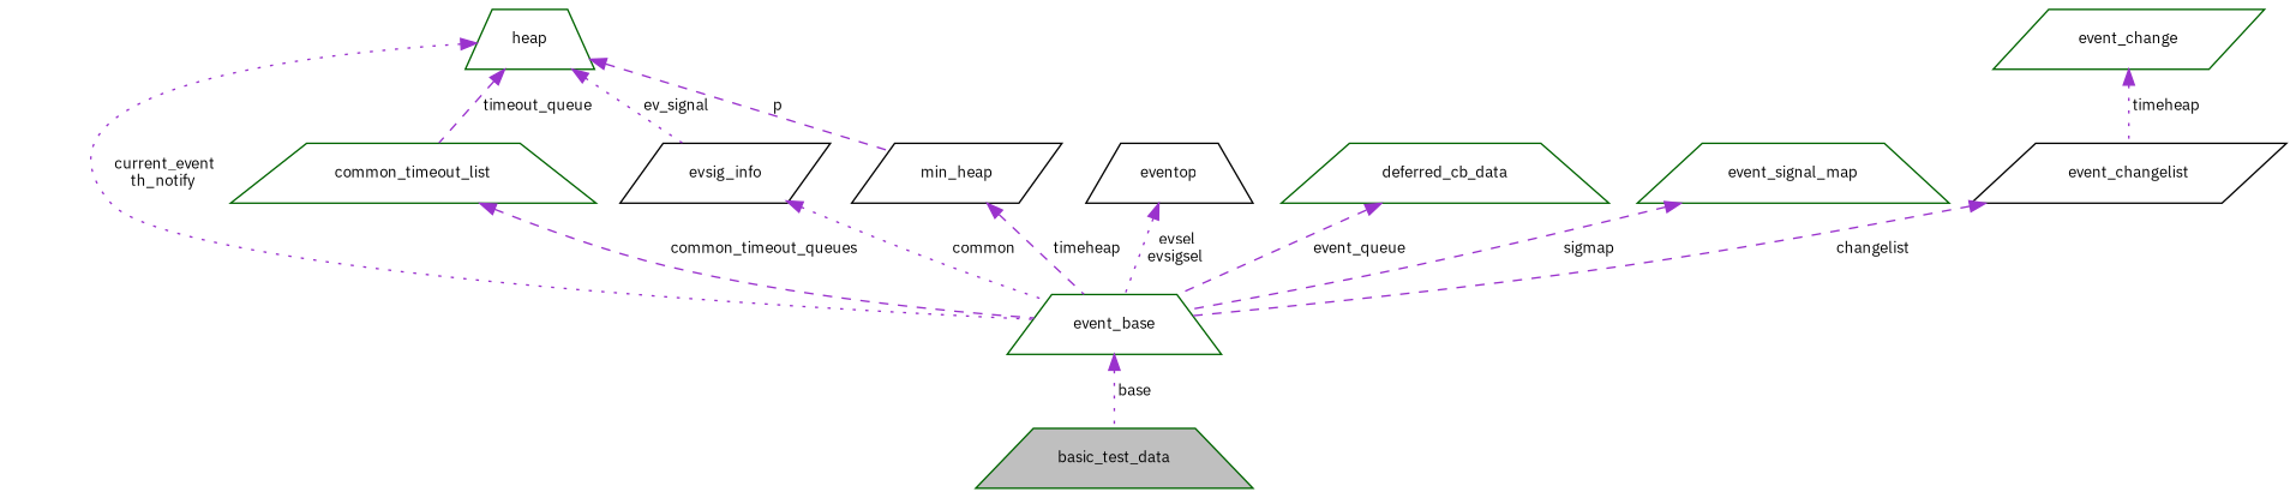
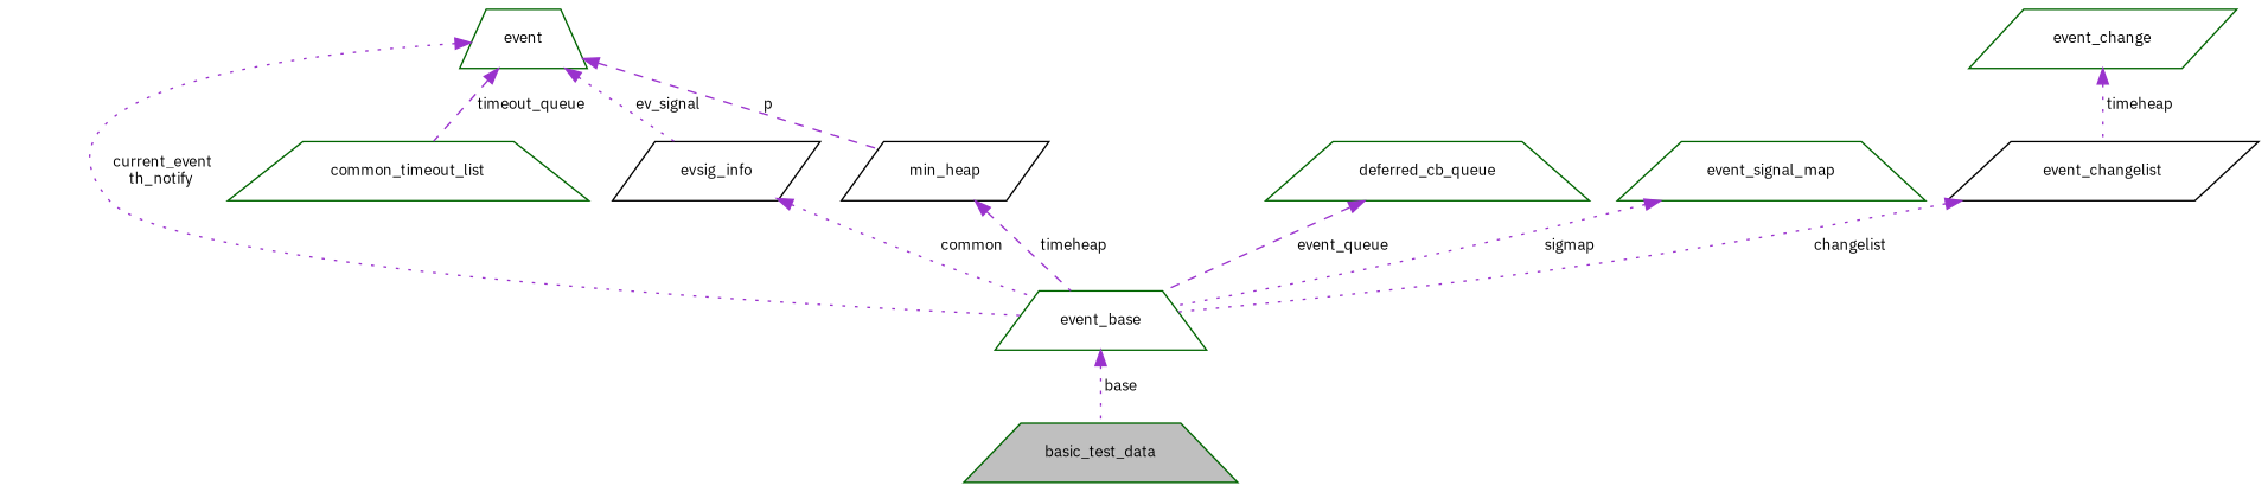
  digraph {
    fontname="IBM Plex Sans"
    rankdir=TB
    node [color=darkgreen fillcolor=white fontname="IBM Plex Sans" fontsize=10 shape=trapezium style=filled]
    edge [color=darkorchid3 dir=back fontname="IBM Plex Sans" fontsize=10 labelfontname=Helvetica labelfontsize=10 style=dotted]
    n1 [fillcolor=grey75 fontcolor=black height=0.2 label=basic_test_data width=0.4]
    n2 [height=0.2 label=event_base width=0.4]
-   n3 [height=0.2 label=heap width=0.4]
+   n3 [height=0.2 label=event width=0.4]
    n4 [height=0.2 label=common_timeout_list width=0.4]
    n5 [color=black height=0.2 label=evsig_info shape=parallelogram width=0.4]
    n6 [color=black height=0.2 label=min_heap shape=parallelogram width=0.4]
-   n7 [color=black height=0.2 label=eventop width=0.4]
-   n8 [height=0.2 label=deferred_cb_data width=0.4]
+   n8 [height=0.2 label=deferred_cb_queue width=0.4]
    n9 [height=0.2 label=event_signal_map width=0.4]
    n10 [color=black height=0.2 label=event_changelist shape=parallelogram width=0.4]
    n11 [height=0.2 label=event_change shape=parallelogram width=0.4]
    n2 -> n1 [label=" base"]
    n3 -> n2 [label=" current_event\nth_notify"]
    n3 -> n4 [label=" timeout_queue" style=dashed]
    n3 -> n5 [label=" ev_signal"]
    n3 -> n6 [label=" p" style=dashed]
-   n4 -> n2 [label=" common_timeout_queues" style=dashed]
    n5 -> n2 [label=" common"]
    n6 -> n2 [label=" timeheap" style=dashed]
-   n7 -> n2 [label=" evsel\nevsigsel"]
    n8 -> n2 [label=" event_queue" style=dashed]
-   n9 -> n2 [label=" sigmap" style=dashed]
-   n10 -> n2 [label=" changelist" style=dashed]
+   n9 -> n2 [label=" sigmap"]
+   n10 -> n2 [label=" changelist"]
    n11 -> n10 [label=" timeheap"]
  }
